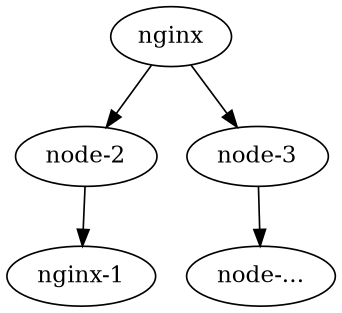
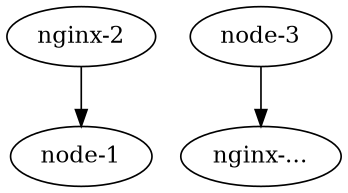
  digraph {
-   nginx
-   "node-2"
+   "node-2" [label="nginx-2"]
    "node-3"
-   "node-1" [label="nginx-1"]
-   "node-..."
-   nginx -> "node-2"
-   nginx -> "node-3"
+   "node-1"
+   "node-..." [label="nginx-..."]
    "node-2" -> "node-1"
    "node-3" -> "node-..."
  }
